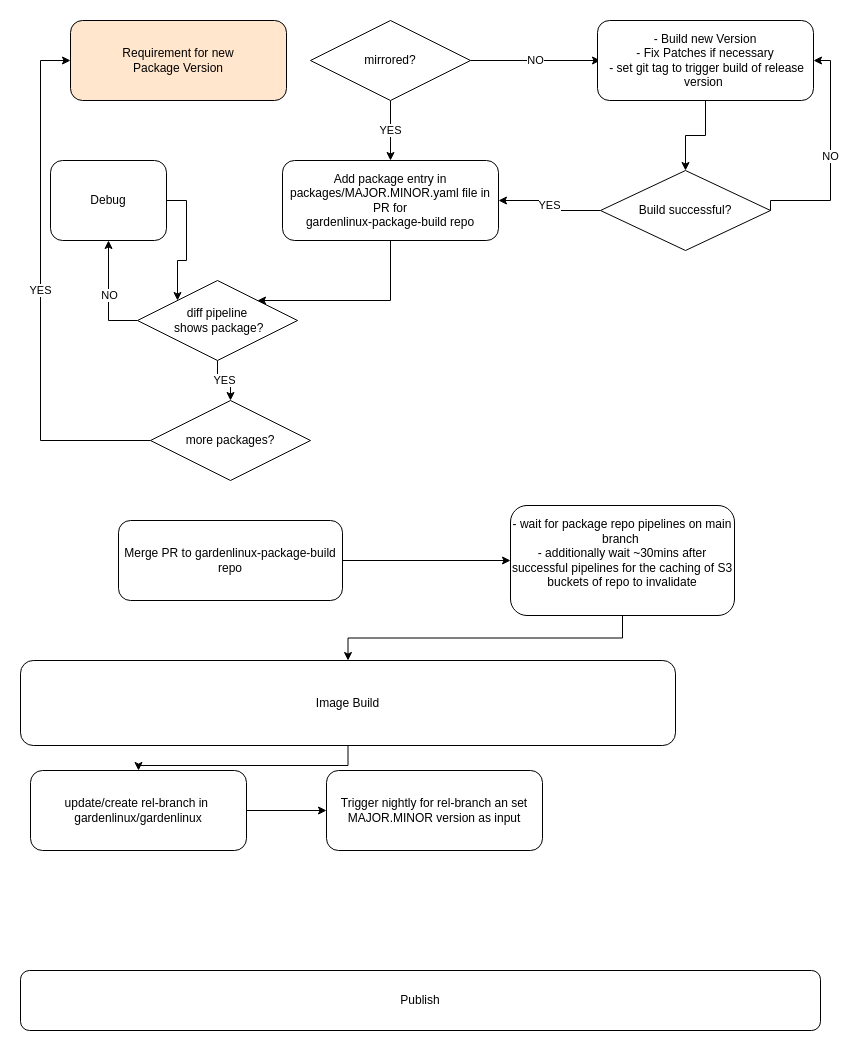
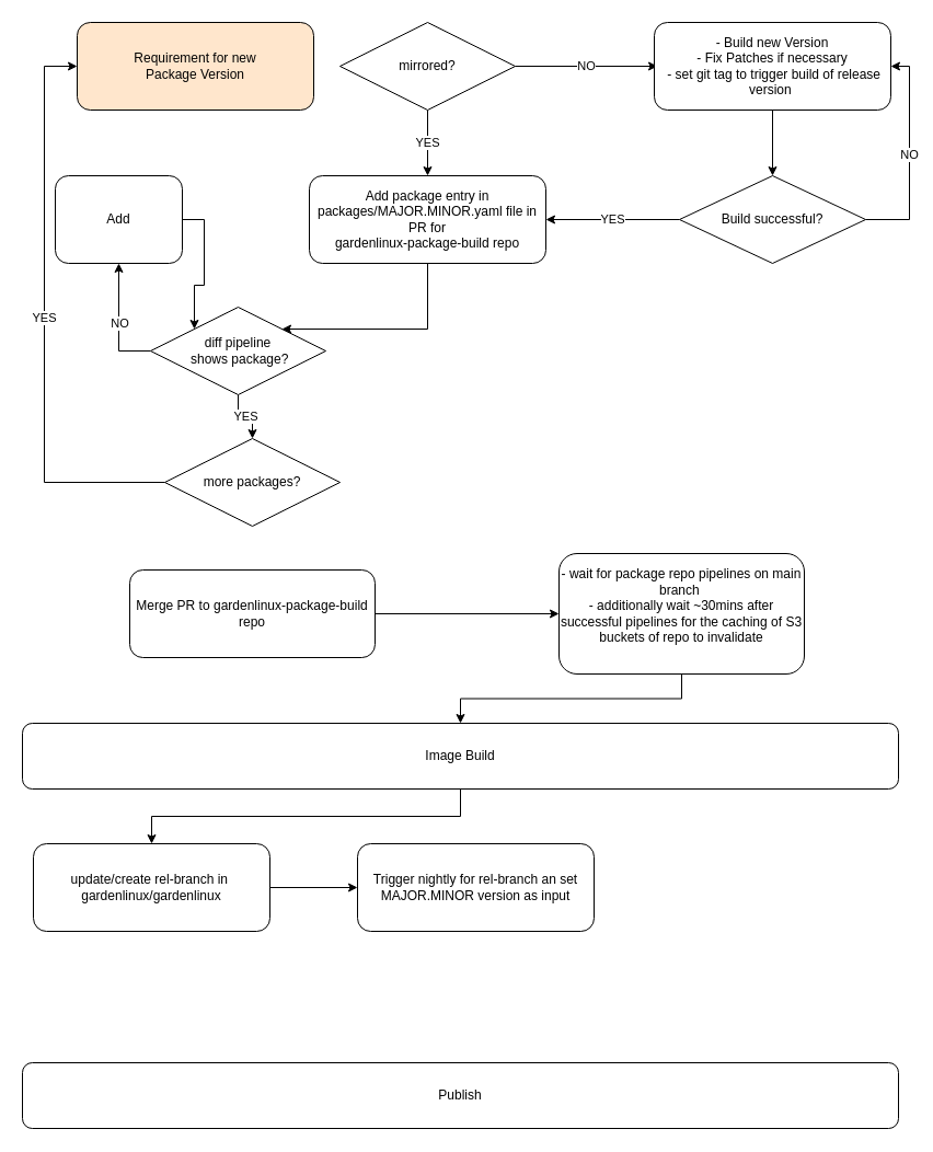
  <mxCell id="0" />
  <mxCell id="1" parent="0" />
  <mxCell id="2" style="edgeStyle=orthogonalEdgeStyle;rounded=0;orthogonalLoop=1;jettySize=auto;html=1;exitX=0.5;exitY=1;exitDx=0;exitDy=0;entryX=0.5;entryY=0;entryDx=0;entryDy=0;" edge="1" parent="1" source="3" target="9"><mxGeometry relative="1" as="geometry" /></mxCell>
- <mxCell id="3" value="Image Build" style="rounded=1;whiteSpace=wrap;html=1;" vertex="1" parent="1"><mxGeometry x="20" y="660" width="655" height="85" as="geometry" /></mxCell>
+ <mxCell id="3" value="Image Build" style="rounded=1;whiteSpace=wrap;html=1;" vertex="1" parent="1"><mxGeometry y="660" width="800" height="60" as="geometry" x="20" /></mxCell>
  <mxCell id="4" value="Publish" style="rounded=1;whiteSpace=wrap;html=1;" vertex="1" parent="1"><mxGeometry y="970" width="800" height="60" as="geometry" x="20" /></mxCell>
  <mxCell id="5" style="edgeStyle=orthogonalEdgeStyle;rounded=0;orthogonalLoop=1;jettySize=auto;html=1;exitX=0.5;exitY=1;exitDx=0;exitDy=0;entryX=1;entryY=0;entryDx=0;entryDy=0;" edge="1" parent="1" source="6" target="21"><mxGeometry relative="1" as="geometry"><Array as="points"><mxPoint x="390" y="300" /></Array></mxGeometry></mxCell>
  <mxCell id="6" value="Add package entry in packages/MAJOR.MINOR.yaml file in&lt;br&gt;&amp;nbsp;PR for&amp;nbsp;&lt;br&gt;gardenlinux-package-build repo" style="rounded=1;whiteSpace=wrap;html=1;" vertex="1" parent="1"><mxGeometry x="282" y="160" width="216" height="80" as="geometry" /></mxCell>
  <mxCell id="7" value="Requirement for new &lt;br&gt;Package Version" style="rounded=1;whiteSpace=wrap;html=1;fillColor=#ffe6cc;" vertex="1" parent="1"><mxGeometry x="70" y="20" width="216" height="80" as="geometry" /></mxCell>
  <mxCell id="8" style="edgeStyle=orthogonalEdgeStyle;rounded=0;orthogonalLoop=1;jettySize=auto;html=1;exitX=1;exitY=0.5;exitDx=0;exitDy=0;entryX=0;entryY=0.5;entryDx=0;entryDy=0;" edge="1" parent="1" source="9" target="10"><mxGeometry relative="1" as="geometry" /></mxCell>
  <mxCell id="9" value="update/create rel-branch in&amp;nbsp;&lt;br&gt;gardenlinux/gardenlinux" style="rounded=1;whiteSpace=wrap;html=1;" vertex="1" parent="1"><mxGeometry x="30" y="770" width="216" height="80" as="geometry" /></mxCell>
  <mxCell id="10" value="Trigger nightly for rel-branch an set MAJOR.MINOR version as input&lt;br&gt;" style="rounded=1;whiteSpace=wrap;html=1;" vertex="1" parent="1"><mxGeometry x="326" y="770" width="216" height="80" as="geometry" /></mxCell>
  <mxCell id="11" value="NO" style="edgeStyle=orthogonalEdgeStyle;rounded=0;orthogonalLoop=1;jettySize=auto;html=1;exitX=1;exitY=0.5;exitDx=0;exitDy=0;" edge="1" parent="1" source="13"><mxGeometry relative="1" as="geometry"><mxPoint x="600" y="60" as="targetPoint" /></mxGeometry></mxCell>
  <mxCell id="12" value="YES" style="edgeStyle=orthogonalEdgeStyle;rounded=0;orthogonalLoop=1;jettySize=auto;html=1;exitX=0.5;exitY=1;exitDx=0;exitDy=0;" edge="1" parent="1" source="13"><mxGeometry relative="1" as="geometry"><mxPoint x="390" y="160" as="targetPoint" /></mxGeometry></mxCell>
  <mxCell id="13" value="mirrored?" style="rhombus;whiteSpace=wrap;html=1;" vertex="1" parent="1"><mxGeometry x="310" y="20" width="160" height="80" as="geometry" /></mxCell>
  <mxCell id="14" style="edgeStyle=orthogonalEdgeStyle;rounded=0;orthogonalLoop=1;jettySize=auto;html=1;exitX=0.5;exitY=1;exitDx=0;exitDy=0;entryX=0.5;entryY=0;entryDx=0;entryDy=0;" edge="1" parent="1" source="15" target="18"><mxGeometry relative="1" as="geometry" /></mxCell>
  <mxCell id="15" value="- Build new Version&lt;br&gt;- Fix Patches if necessary&lt;br&gt;&amp;nbsp;- set git tag to trigger build of release version&amp;nbsp;" style="rounded=1;whiteSpace=wrap;html=1;" vertex="1" parent="1"><mxGeometry x="597" y="20" width="216" height="80" as="geometry" /></mxCell>
  <mxCell id="16" value="NO" style="edgeStyle=orthogonalEdgeStyle;rounded=0;orthogonalLoop=1;jettySize=auto;html=1;exitX=1;exitY=0.5;exitDx=0;exitDy=0;entryX=1;entryY=0.5;entryDx=0;entryDy=0;" edge="1" parent="1" source="18" target="15"><mxGeometry relative="1" as="geometry"><Array as="points"><mxPoint x="830" y="200" /><mxPoint x="830" y="60" /></Array></mxGeometry></mxCell>
  <mxCell id="17" value="YES" style="edgeStyle=orthogonalEdgeStyle;rounded=0;orthogonalLoop=1;jettySize=auto;html=1;exitX=0;exitY=0.5;exitDx=0;exitDy=0;entryX=1;entryY=0.5;entryDx=0;entryDy=0;" edge="1" parent="1" source="18" target="6"><mxGeometry relative="1" as="geometry" /></mxCell>
- <mxCell id="18" value="Build successful?" style="rhombus;whiteSpace=wrap;html=1;" vertex="1" parent="1"><mxGeometry x="600" y="170" width="170" height="80" as="geometry" /></mxCell>
+ <mxCell id="18" value="Build successful?" style="rhombus;whiteSpace=wrap;html=1;" vertex="1" parent="1"><mxGeometry x="620" y="160" width="170" height="80" as="geometry" /></mxCell>
  <mxCell id="19" value="NO" style="edgeStyle=orthogonalEdgeStyle;rounded=0;orthogonalLoop=1;jettySize=auto;html=1;exitX=0;exitY=0.5;exitDx=0;exitDy=0;entryX=0.5;entryY=1;entryDx=0;entryDy=0;" edge="1" parent="1" source="21" target="23"><mxGeometry x="-0.003" relative="1" as="geometry"><mxPoint x="140" y="430" as="targetPoint" /><mxPoint x="1" as="offset" /></mxGeometry></mxCell>
  <mxCell id="20" value="YES" style="edgeStyle=orthogonalEdgeStyle;rounded=0;orthogonalLoop=1;jettySize=auto;html=1;exitX=0.5;exitY=1;exitDx=0;exitDy=0;entryX=0.5;entryY=0;entryDx=0;entryDy=0;" edge="1" parent="1" source="21" target="29"><mxGeometry relative="1" as="geometry" /></mxCell>
  <mxCell id="21" value="diff pipeline&lt;br&gt;&amp;nbsp;shows package?" style="rhombus;whiteSpace=wrap;html=1;" vertex="1" parent="1"><mxGeometry x="137" y="280" width="160" height="80" as="geometry" /></mxCell>
  <mxCell id="22" style="edgeStyle=orthogonalEdgeStyle;rounded=0;orthogonalLoop=1;jettySize=auto;html=1;exitX=1;exitY=0.5;exitDx=0;exitDy=0;entryX=0;entryY=0;entryDx=0;entryDy=0;" edge="1" parent="1" source="23" target="21"><mxGeometry relative="1" as="geometry" /></mxCell>
- <mxCell id="23" value="Debug" style="rounded=1;whiteSpace=wrap;html=1;" vertex="1" parent="1"><mxGeometry x="50" y="160" width="116" height="80" as="geometry" /></mxCell>
+ <mxCell id="23" value="Add" style="rounded=1;whiteSpace=wrap;html=1;" vertex="1" parent="1"><mxGeometry x="50" y="160" width="116" height="80" as="geometry" /></mxCell>
  <mxCell id="24" style="edgeStyle=orthogonalEdgeStyle;rounded=0;orthogonalLoop=1;jettySize=auto;html=1;exitX=1;exitY=0.5;exitDx=0;exitDy=0;entryX=0;entryY=0.5;entryDx=0;entryDy=0;" edge="1" parent="1" source="25" target="27"><mxGeometry relative="1" as="geometry"><mxPoint x="430" y="625" as="targetPoint" /></mxGeometry></mxCell>
  <mxCell id="25" value="Merge PR to gardenlinux-package-build repo" style="rounded=1;whiteSpace=wrap;html=1;" vertex="1" parent="1"><mxGeometry x="118" y="520" width="224" height="80" as="geometry" /></mxCell>
  <mxCell id="26" style="edgeStyle=orthogonalEdgeStyle;rounded=0;orthogonalLoop=1;jettySize=auto;html=1;exitX=0.5;exitY=1;exitDx=0;exitDy=0;entryX=0.5;entryY=0;entryDx=0;entryDy=0;" edge="1" parent="1" source="27" target="3"><mxGeometry relative="1" as="geometry" /></mxCell>
  <mxCell id="27" value="- wait for package repo pipelines on main branch&amp;nbsp;&lt;br&gt;- additionally wait ~30mins after successful pipelines for the caching of S3 buckets of repo to invalidate&lt;br&gt;&amp;nbsp;" style="rounded=1;whiteSpace=wrap;html=1;" vertex="1" parent="1"><mxGeometry x="510" y="505" width="224" height="110" as="geometry" /></mxCell>
  <mxCell id="28" value="YES" style="edgeStyle=orthogonalEdgeStyle;rounded=0;orthogonalLoop=1;jettySize=auto;html=1;exitX=0;exitY=0.5;exitDx=0;exitDy=0;entryX=0;entryY=0.5;entryDx=0;entryDy=0;" edge="1" parent="1" source="29" target="7"><mxGeometry relative="1" as="geometry"><Array as="points"><mxPoint x="40" y="440" /><mxPoint x="40" y="60" /></Array></mxGeometry></mxCell>
  <mxCell id="29" value="more packages?" style="rhombus;whiteSpace=wrap;html=1;" vertex="1" parent="1"><mxGeometry x="150" y="400" width="160" height="80" as="geometry" /></mxCell>
